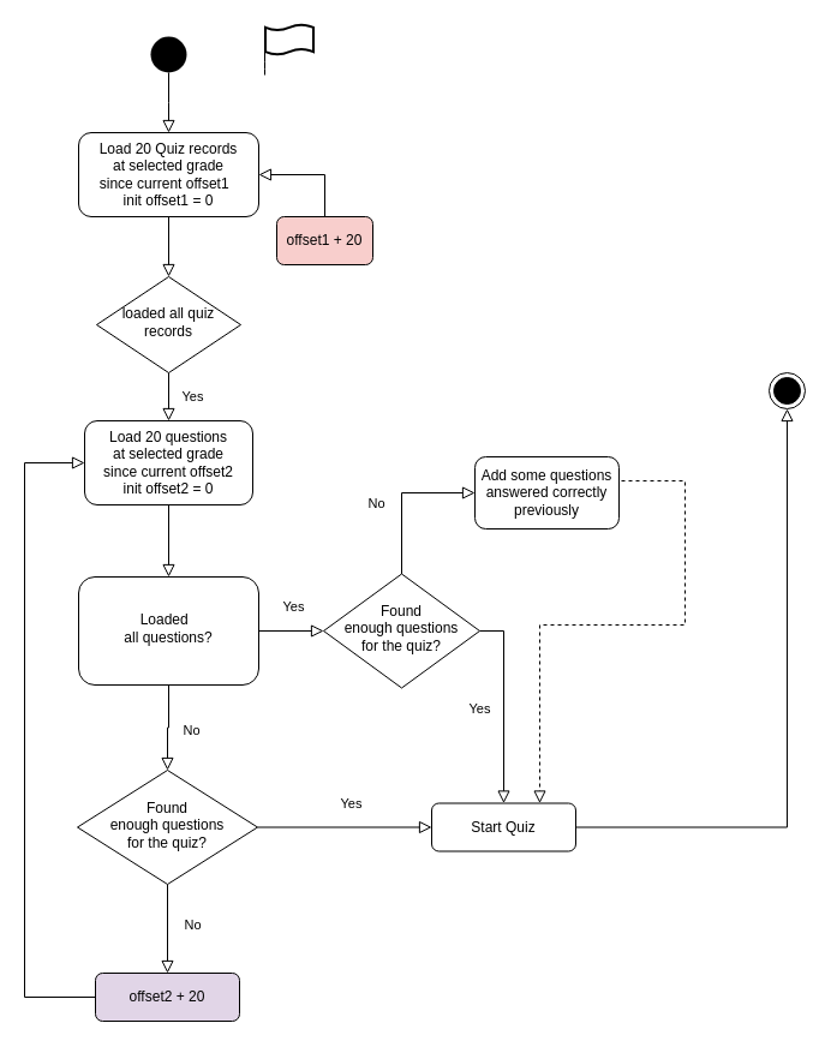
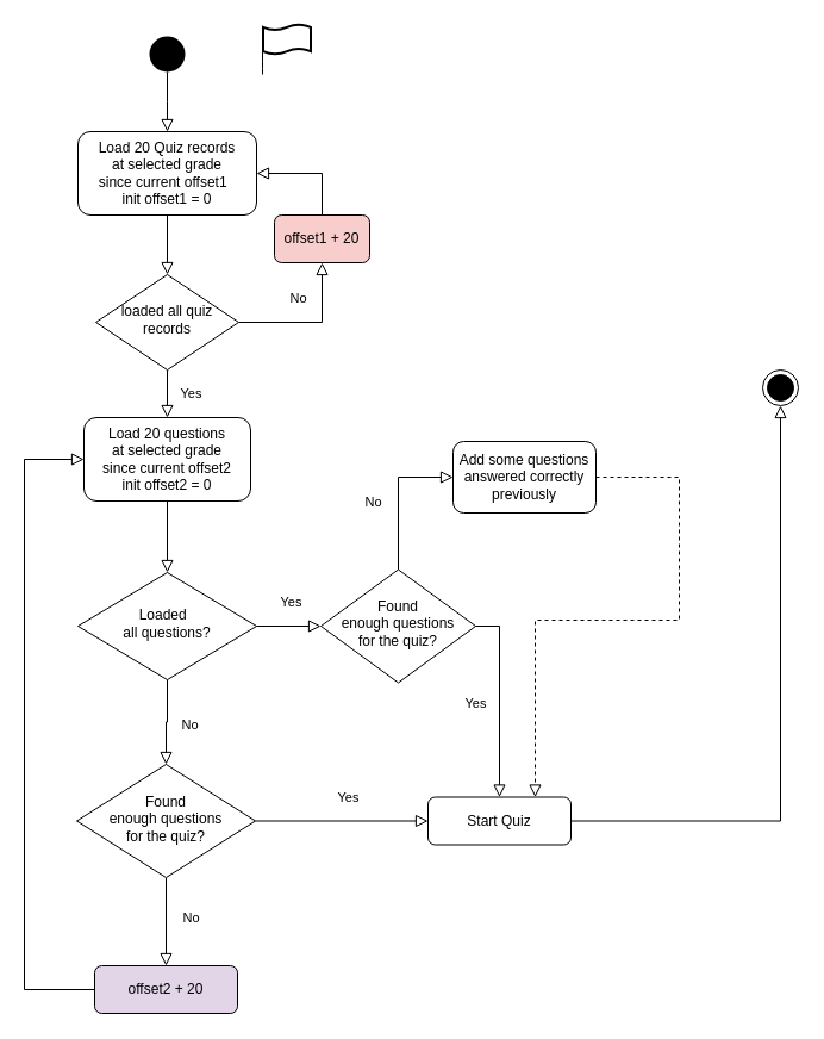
  <mxCell id="0" />
  <mxCell id="1" parent="0" />
  <mxCell id="2" value="" style="rounded=0;html=1;jettySize=auto;orthogonalLoop=1;fontSize=11;endArrow=block;endFill=0;endSize=8;strokeWidth=1;shadow=0;labelBackgroundColor=none;edgeStyle=orthogonalEdgeStyle;" parent="1" source="3" target="6" edge="1"><mxGeometry relative="1" as="geometry" /></mxCell>
  <mxCell id="3" value="Load 20 Quiz records &lt;br&gt;at selected grade&lt;br&gt;since current offset1&amp;nbsp;&amp;nbsp;&lt;br&gt;init offset1 = 0" style="rounded=1;whiteSpace=wrap;html=1;fontSize=12;glass=0;strokeWidth=1;shadow=0;" parent="1" vertex="1"><mxGeometry x="65" y="110" width="150" height="70" as="geometry" /></mxCell>
  <mxCell id="4" value="Yes" style="rounded=0;html=1;jettySize=auto;orthogonalLoop=1;fontSize=11;endArrow=block;endFill=0;endSize=8;strokeWidth=1;shadow=0;labelBackgroundColor=none;edgeStyle=orthogonalEdgeStyle;entryX=0.5;entryY=0;entryDx=0;entryDy=0;" parent="1" source="6" target="11" edge="1"><mxGeometry y="20" relative="1" as="geometry"><mxPoint as="offset" /></mxGeometry></mxCell>
+ <mxCell id="5" value="No" style="edgeStyle=orthogonalEdgeStyle;rounded=0;html=1;jettySize=auto;orthogonalLoop=1;fontSize=11;endArrow=block;endFill=0;endSize=8;strokeWidth=1;shadow=0;labelBackgroundColor=none;entryX=0.5;entryY=1;entryDx=0;entryDy=0;" parent="1" source="6" target="12" edge="1"><mxGeometry x="0.5" y="20" relative="1" as="geometry"><mxPoint as="offset" /><mxPoint x="275" y="230" as="targetPoint" /><Array as="points"><mxPoint x="270" y="270" /></Array></mxGeometry></mxCell>
  <mxCell id="6" value="loaded all quiz records" style="rhombus;whiteSpace=wrap;html=1;shadow=0;fontFamily=Helvetica;fontSize=12;align=center;strokeWidth=1;spacing=6;spacingTop=-4;" parent="1" vertex="1"><mxGeometry x="80" y="230" width="120" height="80" as="geometry" /></mxCell>
  <mxCell id="7" value="No" style="rounded=0;html=1;jettySize=auto;orthogonalLoop=1;fontSize=11;endArrow=block;endFill=0;endSize=8;strokeWidth=1;shadow=0;labelBackgroundColor=none;edgeStyle=orthogonalEdgeStyle;" parent="1" source="9" target="10" edge="1"><mxGeometry x="-0.081" y="21" relative="1" as="geometry"><mxPoint as="offset" /></mxGeometry></mxCell>
  <mxCell id="8" value="Yes" style="edgeStyle=orthogonalEdgeStyle;rounded=0;html=1;jettySize=auto;orthogonalLoop=1;fontSize=11;endArrow=block;endFill=0;endSize=8;strokeWidth=1;shadow=0;labelBackgroundColor=none;entryX=0;entryY=0.5;entryDx=0;entryDy=0;" parent="1" source="9" target="19" edge="1"><mxGeometry x="0.077" y="20" relative="1" as="geometry"><mxPoint as="offset" /><mxPoint x="280" y="740" as="targetPoint" /></mxGeometry></mxCell>
  <mxCell id="9" value="Found &lt;br&gt;enough questions &lt;br&gt;for the quiz?" style="rhombus;whiteSpace=wrap;html=1;shadow=0;fontFamily=Helvetica;fontSize=12;align=center;strokeWidth=1;spacing=6;spacingTop=-4;" parent="1" vertex="1"><mxGeometry x="64" y="641" width="150" height="95" as="geometry" /></mxCell>
  <mxCell id="10" value="offset2 + 20" style="rounded=1;whiteSpace=wrap;html=1;fontSize=12;glass=0;strokeWidth=1;shadow=0;fillColor=#e1d5e7;" parent="1" vertex="1"><mxGeometry x="79" y="810" width="120" height="40" as="geometry" /></mxCell>
  <mxCell id="11" value="Load 20 questions&lt;br&gt;at selected grade&lt;br&gt;since current offset2&lt;br&gt;init offset2 = 0" style="rounded=1;whiteSpace=wrap;html=1;fontSize=12;glass=0;strokeWidth=1;shadow=0;" parent="1" vertex="1"><mxGeometry x="70" y="350" width="140" height="70" as="geometry" /></mxCell>
  <mxCell id="12" value="offset1 + 20" style="rounded=1;whiteSpace=wrap;html=1;fontSize=12;glass=0;strokeWidth=1;shadow=0;fillColor=#f8cecc;" vertex="1" parent="1"><mxGeometry x="230" y="180" width="80" height="40" as="geometry" /></mxCell>
  <mxCell id="13" value="" style="edgeStyle=orthogonalEdgeStyle;rounded=0;html=1;jettySize=auto;orthogonalLoop=1;fontSize=11;endArrow=block;endFill=0;endSize=8;strokeWidth=1;shadow=0;labelBackgroundColor=none;exitX=0.5;exitY=0;exitDx=0;exitDy=0;" edge="1" parent="1" source="12" target="3"><mxGeometry x="0.546" y="25" relative="1" as="geometry"><mxPoint as="offset" /><mxPoint x="199.95" y="280.04" as="sourcePoint" /><mxPoint x="285" y="240" as="targetPoint" /><Array as="points"><mxPoint x="270" y="145" /></Array></mxGeometry></mxCell>
  <mxCell id="14" value="" style="edgeStyle=orthogonalEdgeStyle;rounded=0;html=1;jettySize=auto;orthogonalLoop=1;fontSize=11;endArrow=block;endFill=0;endSize=8;strokeWidth=1;shadow=0;labelBackgroundColor=none;exitX=0.5;exitY=1;exitDx=0;exitDy=0;entryX=0.5;entryY=0;entryDx=0;entryDy=0;" edge="1" parent="1" source="11" target="16"><mxGeometry x="0.546" y="25" relative="1" as="geometry"><mxPoint as="offset" /><mxPoint x="270" y="485" as="sourcePoint" /><mxPoint x="215" y="440" as="targetPoint" /><Array as="points" /></mxGeometry></mxCell>
  <mxCell id="15" value="" style="edgeStyle=orthogonalEdgeStyle;rounded=0;html=1;jettySize=auto;orthogonalLoop=1;fontSize=11;endArrow=block;endFill=0;endSize=8;strokeWidth=1;shadow=0;labelBackgroundColor=none;exitX=0;exitY=0.5;exitDx=0;exitDy=0;entryX=0;entryY=0.5;entryDx=0;entryDy=0;" edge="1" parent="1" source="10" target="11"><mxGeometry x="0.546" y="25" relative="1" as="geometry"><mxPoint as="offset" /><mxPoint x="150" y="430" as="sourcePoint" /><mxPoint x="150" y="480" as="targetPoint" /><Array as="points"><mxPoint x="20" y="830" /><mxPoint x="20" y="385" /></Array></mxGeometry></mxCell>
- <mxCell id="16" value="Loaded&amp;nbsp;&amp;nbsp;&lt;br&gt;all questions?" style="whiteSpace=wrap;html=1;shadow=0;fontFamily=Helvetica;fontSize=12;align=center;strokeWidth=1;spacing=6;spacingTop=-4;rounded=1;" vertex="1" parent="1"><mxGeometry x="65" y="480" width="150" height="90" as="geometry" /></mxCell>
+ <mxCell id="16" value="Loaded&amp;nbsp;&amp;nbsp;&lt;br&gt;all questions?" style="rhombus;whiteSpace=wrap;html=1;shadow=0;fontFamily=Helvetica;fontSize=12;align=center;strokeWidth=1;spacing=6;spacingTop=-4;" vertex="1" parent="1"><mxGeometry x="65" y="480" width="150" height="90" as="geometry" /></mxCell>
  <mxCell id="17" value="No" style="edgeStyle=orthogonalEdgeStyle;rounded=0;html=1;jettySize=auto;orthogonalLoop=1;fontSize=11;endArrow=block;endFill=0;endSize=8;strokeWidth=1;shadow=0;labelBackgroundColor=none;exitX=0.5;exitY=1;exitDx=0;exitDy=0;entryX=0.5;entryY=0;entryDx=0;entryDy=0;" edge="1" parent="1" source="16" target="9"><mxGeometry x="0.077" y="20" relative="1" as="geometry"><mxPoint as="offset" /><mxPoint x="214.968" y="737.48" as="sourcePoint" /><mxPoint x="290" y="750" as="targetPoint" /></mxGeometry></mxCell>
  <mxCell id="18" value="Yes" style="edgeStyle=orthogonalEdgeStyle;rounded=0;html=1;jettySize=auto;orthogonalLoop=1;fontSize=11;endArrow=block;endFill=0;endSize=8;strokeWidth=1;shadow=0;labelBackgroundColor=none;exitX=1;exitY=0.5;exitDx=0;exitDy=0;entryX=0;entryY=0.5;entryDx=0;entryDy=0;" edge="1" parent="1" source="16" target="20"><mxGeometry x="0.077" y="20" relative="1" as="geometry"><mxPoint as="offset" /><mxPoint x="150" y="580" as="sourcePoint" /><mxPoint x="310" y="525" as="targetPoint" /></mxGeometry></mxCell>
  <mxCell id="19" value="Start Quiz" style="rounded=1;whiteSpace=wrap;html=1;fontSize=12;glass=0;strokeWidth=1;shadow=0;" vertex="1" parent="1"><mxGeometry x="359" y="668.5" width="120" height="40" as="geometry" /></mxCell>
  <mxCell id="20" value="Found &lt;br&gt;enough questions &lt;br&gt;for the quiz?" style="rhombus;whiteSpace=wrap;html=1;shadow=0;fontFamily=Helvetica;fontSize=12;align=center;strokeWidth=1;spacing=6;spacingTop=-4;" vertex="1" parent="1"><mxGeometry x="269" y="477.5" width="130" height="95" as="geometry" /></mxCell>
  <mxCell id="21" value="" style="ellipse;fillColor=#000000;strokeColor=none;" vertex="1" parent="1"><mxGeometry x="125" y="30" width="30" height="30" as="geometry" /></mxCell>
  <mxCell id="22" value="" style="rounded=0;html=1;jettySize=auto;orthogonalLoop=1;fontSize=11;endArrow=block;endFill=0;endSize=8;strokeWidth=1;shadow=0;labelBackgroundColor=none;edgeStyle=orthogonalEdgeStyle;exitX=0.5;exitY=1;exitDx=0;exitDy=0;" edge="1" parent="1" source="21"><mxGeometry relative="1" as="geometry"><mxPoint x="150" y="190" as="sourcePoint" /><mxPoint x="140" y="110" as="targetPoint" /></mxGeometry></mxCell>
  <mxCell id="23" value="" style="group" vertex="1" connectable="0" parent="1"><mxGeometry x="220" y="20" width="40.5" height="32" as="geometry" /></mxCell>
  <mxCell id="24" value="" style="endArrow=none;html=1;entryX=0;entryY=0;entryDx=0;entryDy=0;" edge="1" parent="23"><mxGeometry width="50" height="50" relative="1" as="geometry"><mxPoint y="42" as="sourcePoint" /><mxPoint y="2" as="targetPoint" /><Array as="points"><mxPoint y="32" /></Array></mxGeometry></mxCell>
  <mxCell id="25" value="" style="shape=tape;whiteSpace=wrap;html=1;strokeWidth=2;size=0.19" vertex="1" parent="23"><mxGeometry x="0.5" width="40" height="25" as="geometry" /></mxCell>
  <mxCell id="26" value="" style="ellipse;html=1;shape=endState;fillColor=#000000;strokeColor=#000000;" vertex="1" parent="1"><mxGeometry x="640" y="310" width="30" height="30" as="geometry" /></mxCell>
  <mxCell id="27" value="" style="edgeStyle=orthogonalEdgeStyle;rounded=0;html=1;jettySize=auto;orthogonalLoop=1;fontSize=11;endArrow=block;endFill=0;endSize=8;strokeWidth=1;shadow=0;labelBackgroundColor=none;exitX=1;exitY=0.5;exitDx=0;exitDy=0;entryX=0.5;entryY=1;entryDx=0;entryDy=0;" edge="1" parent="1" source="19" target="26"><mxGeometry x="0.546" y="25" relative="1" as="geometry"><mxPoint as="offset" /><mxPoint x="89" y="840" as="sourcePoint" /><mxPoint x="80" y="395" as="targetPoint" /><Array as="points"><mxPoint x="655" y="689" /></Array></mxGeometry></mxCell>
  <mxCell id="28" value="Yes" style="edgeStyle=orthogonalEdgeStyle;rounded=0;html=1;jettySize=auto;orthogonalLoop=1;fontSize=11;endArrow=block;endFill=0;endSize=8;strokeWidth=1;shadow=0;labelBackgroundColor=none;exitX=1;exitY=0.5;exitDx=0;exitDy=0;" edge="1" parent="1" source="20" target="19"><mxGeometry x="0.04" y="-20" relative="1" as="geometry"><mxPoint as="offset" /><mxPoint x="224" y="698.5" as="sourcePoint" /><mxPoint x="360" y="698.5" as="targetPoint" /></mxGeometry></mxCell>
  <mxCell id="29" value="No" style="rounded=0;html=1;jettySize=auto;orthogonalLoop=1;fontSize=11;endArrow=block;endFill=0;endSize=8;strokeWidth=1;shadow=0;labelBackgroundColor=none;edgeStyle=orthogonalEdgeStyle;exitX=0.5;exitY=0;exitDx=0;exitDy=0;entryX=0;entryY=0.5;entryDx=0;entryDy=0;" edge="1" parent="1" source="20" target="30"><mxGeometry x="-0.081" y="21" relative="1" as="geometry"><mxPoint as="offset" /><mxPoint x="149" y="746" as="sourcePoint" /><mxPoint x="334" y="410" as="targetPoint" /></mxGeometry></mxCell>
- <mxCell id="30" value="Add some questions answered correctly previously" style="rounded=1;whiteSpace=wrap;html=1;fontSize=12;glass=0;strokeWidth=1;shadow=0;" vertex="1" parent="1"><mxGeometry x="395" y="380" width="120" height="60" as="geometry" /></mxCell>
+ <mxCell id="30" value="Add some questions answered correctly previously" style="rounded=1;whiteSpace=wrap;html=1;fontSize=12;glass=0;strokeWidth=1;shadow=0;" vertex="1" parent="1"><mxGeometry x="380" y="370" width="120" height="60" as="geometry" /></mxCell>
  <mxCell id="31" value="" style="edgeStyle=orthogonalEdgeStyle;rounded=0;html=1;jettySize=auto;orthogonalLoop=1;fontSize=11;endArrow=block;endFill=0;endSize=8;strokeWidth=1;shadow=0;labelBackgroundColor=none;exitX=1;exitY=0.5;exitDx=0;exitDy=0;entryX=0.75;entryY=0;entryDx=0;entryDy=0;dashed=1;" edge="1" parent="1" source="30" target="19"><mxGeometry x="0.546" y="25" relative="1" as="geometry"><mxPoint as="offset" /><mxPoint x="89" y="840" as="sourcePoint" /><mxPoint x="80" y="395" as="targetPoint" /><Array as="points"><mxPoint x="570" y="400" /><mxPoint x="570" y="520" /><mxPoint x="449" y="520" /></Array></mxGeometry></mxCell>
